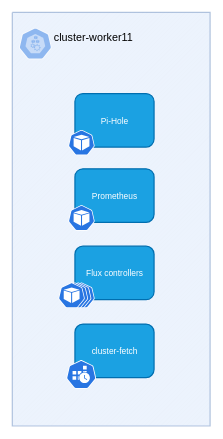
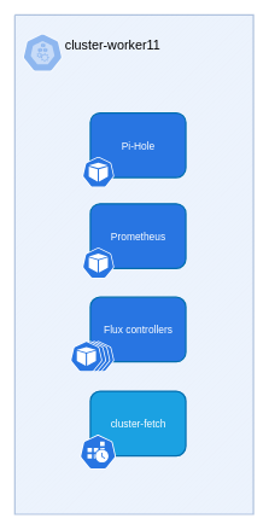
  <mxCell id="0" />
  <mxCell id="1" parent="0" />
  <mxCell id="2" value="" style="group" vertex="1" connectable="0" parent="1"><mxGeometry x="20" y="20" width="330" height="690" as="geometry" /></mxCell>
  <mxCell id="3" value="" style="verticalLabelPosition=bottom;verticalAlign=top;html=1;shape=mxgraph.basic.patternFillRect;fillStyle=diag;step=5;fillStrokeWidth=0.2;fillStrokeColor=#dddddd;opacity=50;fillColor=#dae8fc;strokeColor=#6c8ebf;strokeWidth=2;" parent="2" vertex="1"><mxGeometry width="330" height="690" as="geometry" /></mxCell>
  <mxCell id="4" value="cluster-worker11" style="text;html=1;align=center;verticalAlign=middle;resizable=0;points=[];autosize=1;strokeColor=none;fillColor=none;fontSize=18;" parent="2" vertex="1"><mxGeometry x="55" y="22.326" width="160" height="40" as="geometry" /></mxCell>
  <mxCell id="5" value="" style="sketch=0;html=1;dashed=0;whitespace=wrap;fillColor=#2875E2;strokeColor=#ffffff;points=[[0.005,0.63,0],[0.1,0.2,0],[0.9,0.2,0],[0.5,0,0],[0.995,0.63,0],[0.72,0.99,0],[0.5,1,0],[0.28,0.99,0]];verticalLabelPosition=bottom;align=center;verticalAlign=top;shape=mxgraph.kubernetes.icon;prIcon=node;strokeWidth=2;fontSize=18;opacity=50;" parent="2" vertex="1"><mxGeometry x="11" y="16.372" width="55.0" height="71.442" as="geometry" /></mxCell>
  <mxCell id="6" value="" style="group" parent="2" vertex="1" connectable="0"><mxGeometry x="93.5" y="261.0" width="143" height="119.07" as="geometry" /></mxCell>
- <mxCell id="7" value="&lt;font style=&quot;font-size: 14px;&quot;&gt;Prometheus&lt;/font&gt;" style="rounded=1;whiteSpace=wrap;html=1;strokeWidth=2;fontSize=18;fillColor=#1ba1e2;strokeColor=#006EAF;fontColor=#ffffff;" parent="6" vertex="1"><mxGeometry x="11" width="132" height="89.302" as="geometry" /></mxCell>
+ <mxCell id="7" value="&lt;font style=&quot;font-size: 14px;&quot;&gt;Prometheus&lt;/font&gt;" style="rounded=1;whiteSpace=wrap;html=1;strokeWidth=2;fontSize=18;fillColor=#2875e2;strokeColor=#006EAF;fontColor=#ffffff;" parent="6" vertex="1"><mxGeometry x="11" width="132" height="89.302" as="geometry" /></mxCell>
  <mxCell id="8" value="" style="sketch=0;html=1;dashed=0;whitespace=wrap;fillColor=#2875E2;strokeColor=#ffffff;points=[[0.005,0.63,0],[0.1,0.2,0],[0.9,0.2,0],[0.5,0,0],[0.995,0.63,0],[0.72,0.99,0],[0.5,1,0],[0.28,0.99,0]];verticalLabelPosition=bottom;align=center;verticalAlign=top;shape=mxgraph.kubernetes.icon;prIcon=pod;strokeWidth=2;fontSize=14;" parent="6" vertex="1"><mxGeometry y="44.651" width="44" height="74.419" as="geometry" /></mxCell>
  <mxCell id="9" value="" style="group" vertex="1" connectable="0" parent="2"><mxGeometry x="77" y="390.0" width="159.5" height="119.07" as="geometry" /></mxCell>
- <mxCell id="10" value="&lt;font style=&quot;font-size: 14px;&quot;&gt;Flux controllers&lt;/font&gt;" style="rounded=1;whiteSpace=wrap;html=1;strokeWidth=2;fontSize=18;fillColor=#1ba1e2;strokeColor=#006EAF;fontColor=#ffffff;" vertex="1" parent="9"><mxGeometry x="27.5" width="132" height="89.302" as="geometry" /></mxCell>
+ <mxCell id="10" value="&lt;font style=&quot;font-size: 14px;&quot;&gt;Flux controllers&lt;/font&gt;" style="rounded=1;whiteSpace=wrap;html=1;strokeWidth=2;fontSize=18;fillColor=#2875e2;strokeColor=#006EAF;fontColor=#ffffff;" vertex="1" parent="9"><mxGeometry x="27.5" width="132" height="89.302" as="geometry" /></mxCell>
  <mxCell id="11" value="" style="sketch=0;html=1;dashed=0;whitespace=wrap;fillColor=#2875E2;strokeColor=#ffffff;points=[[0.005,0.63,0],[0.1,0.2,0],[0.9,0.2,0],[0.5,0,0],[0.995,0.63,0],[0.72,0.99,0],[0.5,1,0],[0.28,0.99,0]];verticalLabelPosition=bottom;align=center;verticalAlign=top;shape=mxgraph.kubernetes.icon;prIcon=pod;strokeWidth=2;fontSize=14;" vertex="1" parent="9"><mxGeometry x="16.5" y="44.651" width="44" height="74.419" as="geometry" /></mxCell>
  <mxCell id="12" value="" style="sketch=0;html=1;dashed=0;whitespace=wrap;fillColor=#2875E2;strokeColor=#ffffff;points=[[0.005,0.63,0],[0.1,0.2,0],[0.9,0.2,0],[0.5,0,0],[0.995,0.63,0],[0.72,0.99,0],[0.5,1,0],[0.28,0.99,0]];verticalLabelPosition=bottom;align=center;verticalAlign=top;shape=mxgraph.kubernetes.icon;prIcon=pod;strokeWidth=2;fontSize=14;" vertex="1" parent="9"><mxGeometry x="11" y="44.651" width="44" height="74.419" as="geometry" /></mxCell>
  <mxCell id="13" value="" style="sketch=0;html=1;dashed=0;whitespace=wrap;fillColor=#2875E2;strokeColor=#ffffff;points=[[0.005,0.63,0],[0.1,0.2,0],[0.9,0.2,0],[0.5,0,0],[0.995,0.63,0],[0.72,0.99,0],[0.5,1,0],[0.28,0.99,0]];verticalLabelPosition=bottom;align=center;verticalAlign=top;shape=mxgraph.kubernetes.icon;prIcon=pod;strokeWidth=2;fontSize=14;" vertex="1" parent="9"><mxGeometry x="5.5" y="44.651" width="44" height="74.419" as="geometry" /></mxCell>
  <mxCell id="14" value="" style="sketch=0;html=1;dashed=0;whitespace=wrap;fillColor=#2875E2;strokeColor=#ffffff;points=[[0.005,0.63,0],[0.1,0.2,0],[0.9,0.2,0],[0.5,0,0],[0.995,0.63,0],[0.72,0.99,0],[0.5,1,0],[0.28,0.99,0]];verticalLabelPosition=bottom;align=center;verticalAlign=top;shape=mxgraph.kubernetes.icon;prIcon=pod;strokeWidth=2;fontSize=14;" vertex="1" parent="9"><mxGeometry y="44.651" width="44" height="74.419" as="geometry" /></mxCell>
  <mxCell id="15" value="" style="group" parent="2" vertex="1" connectable="0"><mxGeometry x="93.5" y="135.384" width="143" height="119.07" as="geometry" /></mxCell>
- <mxCell id="16" value="&lt;font style=&quot;font-size: 14px;&quot;&gt;Pi-Hole&lt;/font&gt;" style="rounded=1;whiteSpace=wrap;html=1;strokeWidth=2;fontSize=18;fillColor=#1ba1e2;strokeColor=#006EAF;fontColor=#ffffff;" parent="15" vertex="1"><mxGeometry x="11" width="132" height="89.302" as="geometry" /></mxCell>
+ <mxCell id="16" value="&lt;font style=&quot;font-size: 14px;&quot;&gt;Pi-Hole&lt;/font&gt;" style="rounded=1;whiteSpace=wrap;html=1;strokeWidth=2;fontSize=18;fillColor=#2875e2;strokeColor=#006EAF;fontColor=#ffffff;" parent="15" vertex="1"><mxGeometry x="11" width="132" height="89.302" as="geometry" /></mxCell>
  <mxCell id="17" value="" style="sketch=0;html=1;dashed=0;whitespace=wrap;fillColor=#2875E2;strokeColor=#ffffff;points=[[0.005,0.63,0],[0.1,0.2,0],[0.9,0.2,0],[0.5,0,0],[0.995,0.63,0],[0.72,0.99,0],[0.5,1,0],[0.28,0.99,0]];verticalLabelPosition=bottom;align=center;verticalAlign=top;shape=mxgraph.kubernetes.icon;prIcon=pod;strokeWidth=2;fontSize=14;" parent="15" vertex="1"><mxGeometry y="44.651" width="44" height="74.419" as="geometry" /></mxCell>
  <mxCell id="18" value="" style="group" vertex="1" connectable="0" parent="2"><mxGeometry x="90" y="520.0" width="146.5" height="108.0" as="geometry" /></mxCell>
  <mxCell id="19" value="&lt;font style=&quot;font-size: 14px;&quot;&gt;cluster-fetch&lt;/font&gt;" style="rounded=1;whiteSpace=wrap;html=1;strokeWidth=2;fontSize=18;fillColor=#1ba1e2;strokeColor=#006EAF;fontColor=#ffffff;" vertex="1" parent="18"><mxGeometry x="14.5" width="132" height="89.302" as="geometry" /></mxCell>
  <mxCell id="20" value="" style="sketch=0;html=1;dashed=0;whitespace=wrap;fillColor=#2875E2;strokeColor=#ffffff;points=[[0.005,0.63,0],[0.1,0.2,0],[0.9,0.2,0],[0.5,0,0],[0.995,0.63,0],[0.72,0.99,0],[0.5,1,0],[0.28,0.99,0]];verticalLabelPosition=bottom;align=center;verticalAlign=top;shape=mxgraph.kubernetes.icon;prIcon=cronjob" vertex="1" parent="18"><mxGeometry y="60.0" width="50" height="48" as="geometry" /></mxCell>
